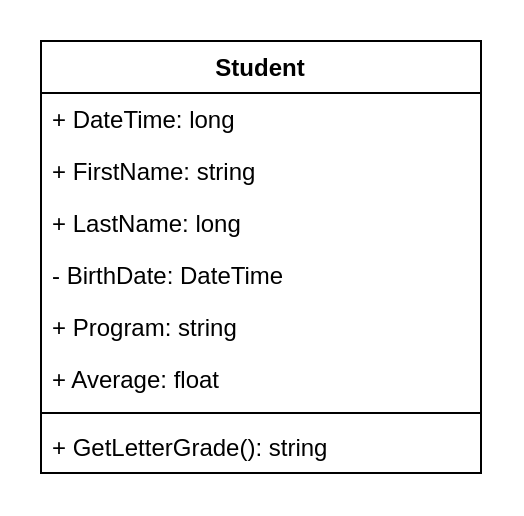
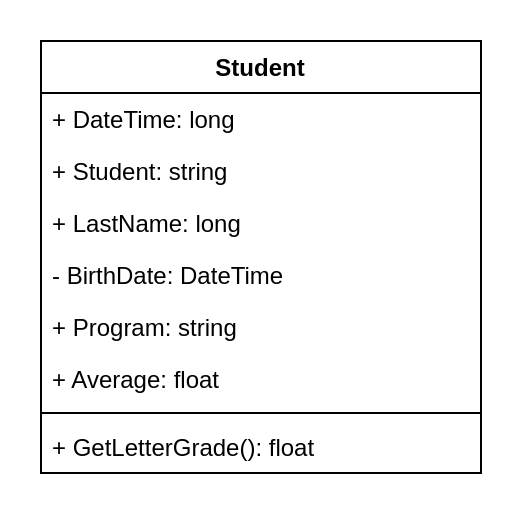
  <mxCell id="0" />
  <mxCell id="1" parent="0" />
  <mxCell id="2" value="Student" style="swimlane;fontStyle=1;align=center;verticalAlign=top;childLayout=stackLayout;horizontal=1;startSize=26;horizontalStack=0;resizeParent=1;resizeParentMax=0;resizeLast=0;collapsible=1;marginBottom=0;whiteSpace=wrap;html=1;" vertex="1" parent="1"><mxGeometry x="20" y="20" width="220" height="216" as="geometry" /></mxCell>
  <mxCell id="3" value="+ DateTime: long" style="text;strokeColor=none;fillColor=none;align=left;verticalAlign=top;spacingLeft=4;spacingRight=4;overflow=hidden;rotatable=0;points=[[0,0.5],[1,0.5]];portConstraint=eastwest;whiteSpace=wrap;html=1;" vertex="1" parent="2"><mxGeometry y="26" width="220" height="26" as="geometry" /></mxCell>
- <mxCell id="4" value="&lt;div&gt;+ FirstName: string&lt;/div&gt;" style="text;strokeColor=none;fillColor=none;align=left;verticalAlign=top;spacingLeft=4;spacingRight=4;overflow=hidden;rotatable=0;points=[[0,0.5],[1,0.5]];portConstraint=eastwest;whiteSpace=wrap;html=1;" vertex="1" parent="2"><mxGeometry y="52" width="220" height="26" as="geometry" /></mxCell>
+ <mxCell id="4" value="&lt;div&gt;+ Student: string&lt;/div&gt;" style="text;strokeColor=none;fillColor=none;align=left;verticalAlign=top;spacingLeft=4;spacingRight=4;overflow=hidden;rotatable=0;points=[[0,0.5],[1,0.5]];portConstraint=eastwest;whiteSpace=wrap;html=1;" vertex="1" parent="2"><mxGeometry y="52" width="220" height="26" as="geometry" /></mxCell>
  <mxCell id="5" value="+ LastName: long" style="text;strokeColor=none;fillColor=none;align=left;verticalAlign=top;spacingLeft=4;spacingRight=4;overflow=hidden;rotatable=0;points=[[0,0.5],[1,0.5]];portConstraint=eastwest;whiteSpace=wrap;html=1;" vertex="1" parent="2"><mxGeometry y="78" width="220" height="26" as="geometry" /></mxCell>
  <mxCell id="6" value="- BirthDate: DateTime" style="text;strokeColor=none;fillColor=none;align=left;verticalAlign=top;spacingLeft=4;spacingRight=4;overflow=hidden;rotatable=0;points=[[0,0.5],[1,0.5]];portConstraint=eastwest;whiteSpace=wrap;html=1;" vertex="1" parent="2"><mxGeometry y="104" width="220" height="26" as="geometry" /></mxCell>
  <mxCell id="7" value="+ Program: string" style="text;strokeColor=none;fillColor=none;align=left;verticalAlign=top;spacingLeft=4;spacingRight=4;overflow=hidden;rotatable=0;points=[[0,0.5],[1,0.5]];portConstraint=eastwest;whiteSpace=wrap;html=1;" vertex="1" parent="2"><mxGeometry y="130" width="220" height="26" as="geometry" /></mxCell>
  <mxCell id="8" value="+ Average: float" style="text;strokeColor=none;fillColor=none;align=left;verticalAlign=top;spacingLeft=4;spacingRight=4;overflow=hidden;rotatable=0;points=[[0,0.5],[1,0.5]];portConstraint=eastwest;whiteSpace=wrap;html=1;" vertex="1" parent="2"><mxGeometry y="156" width="220" height="26" as="geometry" /></mxCell>
  <mxCell id="9" value="" style="line;strokeWidth=1;fillColor=none;align=left;verticalAlign=middle;spacingTop=-1;spacingLeft=3;spacingRight=3;rotatable=0;labelPosition=right;points=[];portConstraint=eastwest;strokeColor=inherit;" vertex="1" parent="2"><mxGeometry y="182" width="220" height="8" as="geometry" /></mxCell>
- <mxCell id="10" value="+ GetLetterGrade(): string" style="text;strokeColor=none;fillColor=none;align=left;verticalAlign=top;spacingLeft=4;spacingRight=4;overflow=hidden;rotatable=0;points=[[0,0.5],[1,0.5]];portConstraint=eastwest;whiteSpace=wrap;html=1;" vertex="1" parent="2"><mxGeometry y="190" width="220" height="26" as="geometry" /></mxCell>
+ <mxCell id="10" value="+ GetLetterGrade(): float" style="text;strokeColor=none;fillColor=none;align=left;verticalAlign=top;spacingLeft=4;spacingRight=4;overflow=hidden;rotatable=0;points=[[0,0.5],[1,0.5]];portConstraint=eastwest;whiteSpace=wrap;html=1;" vertex="1" parent="2"><mxGeometry y="190" width="220" height="26" as="geometry" /></mxCell>
